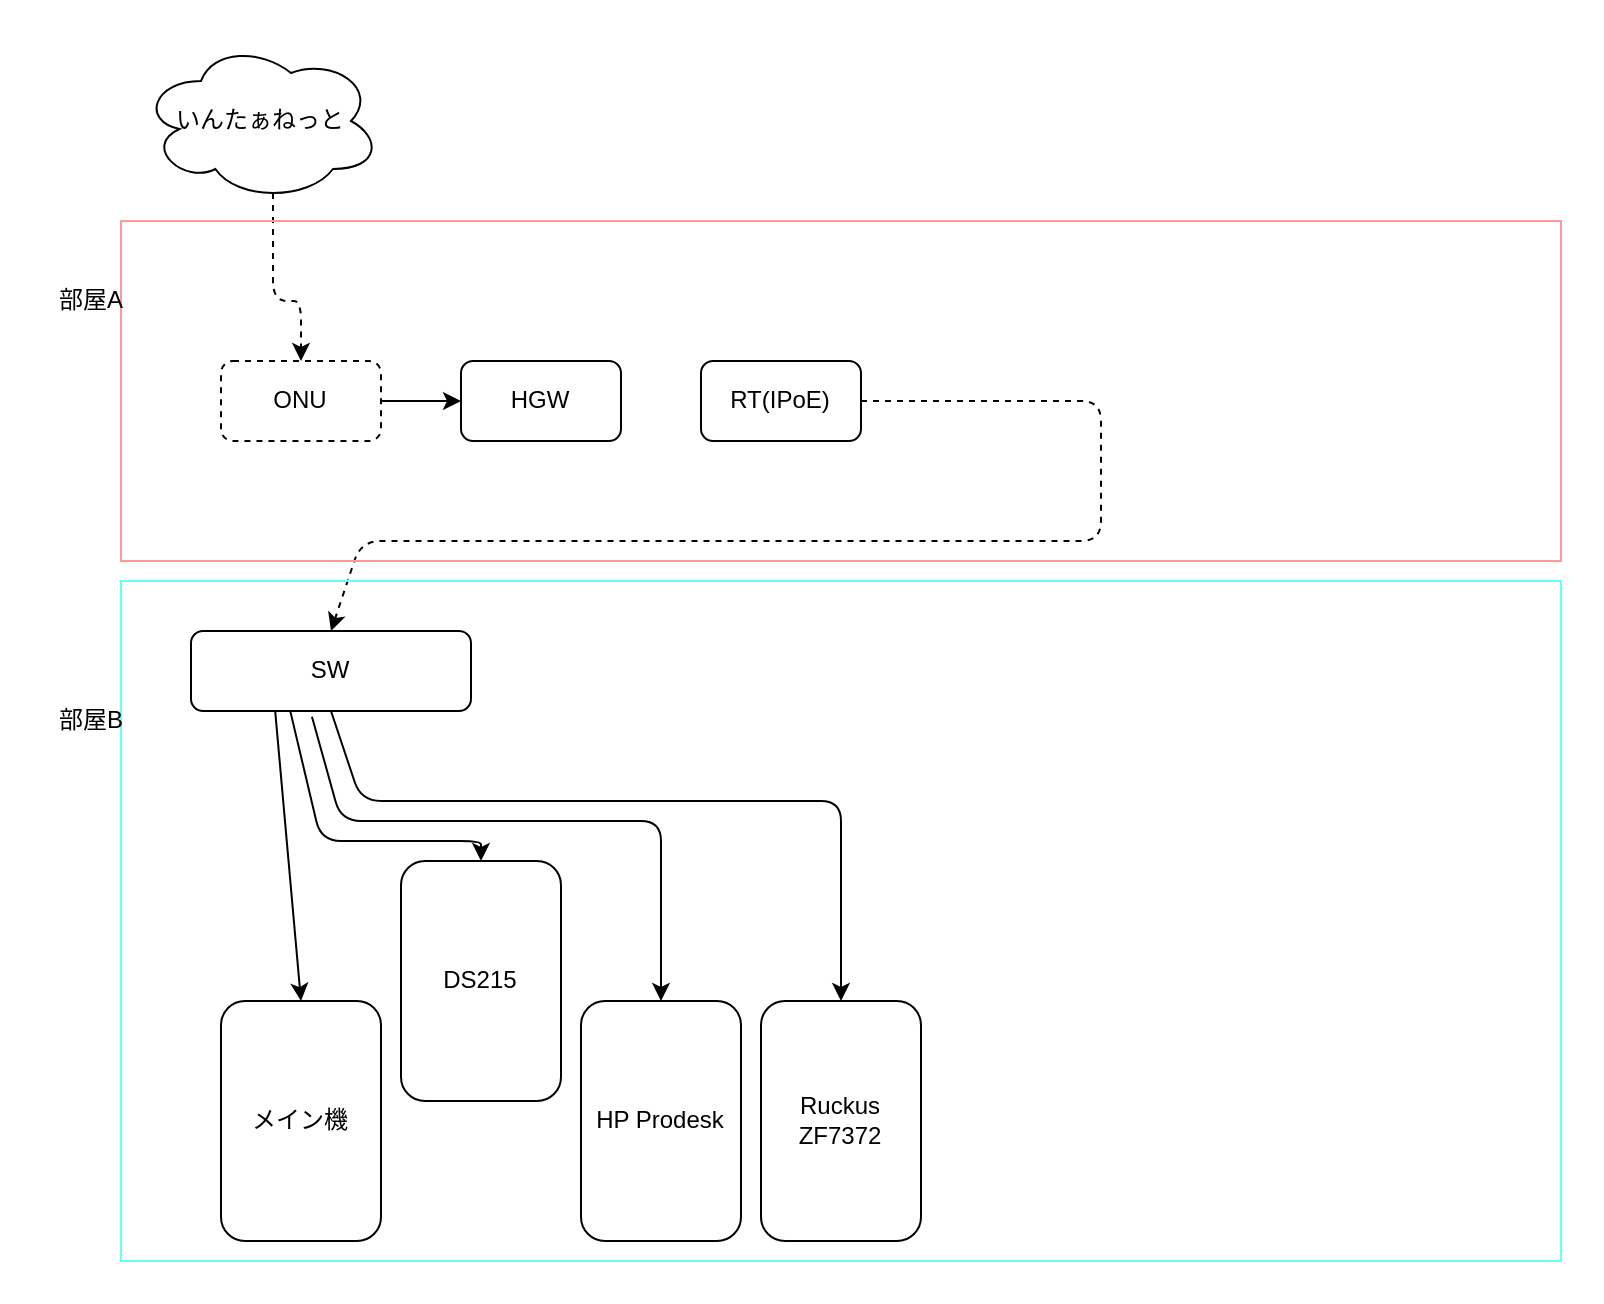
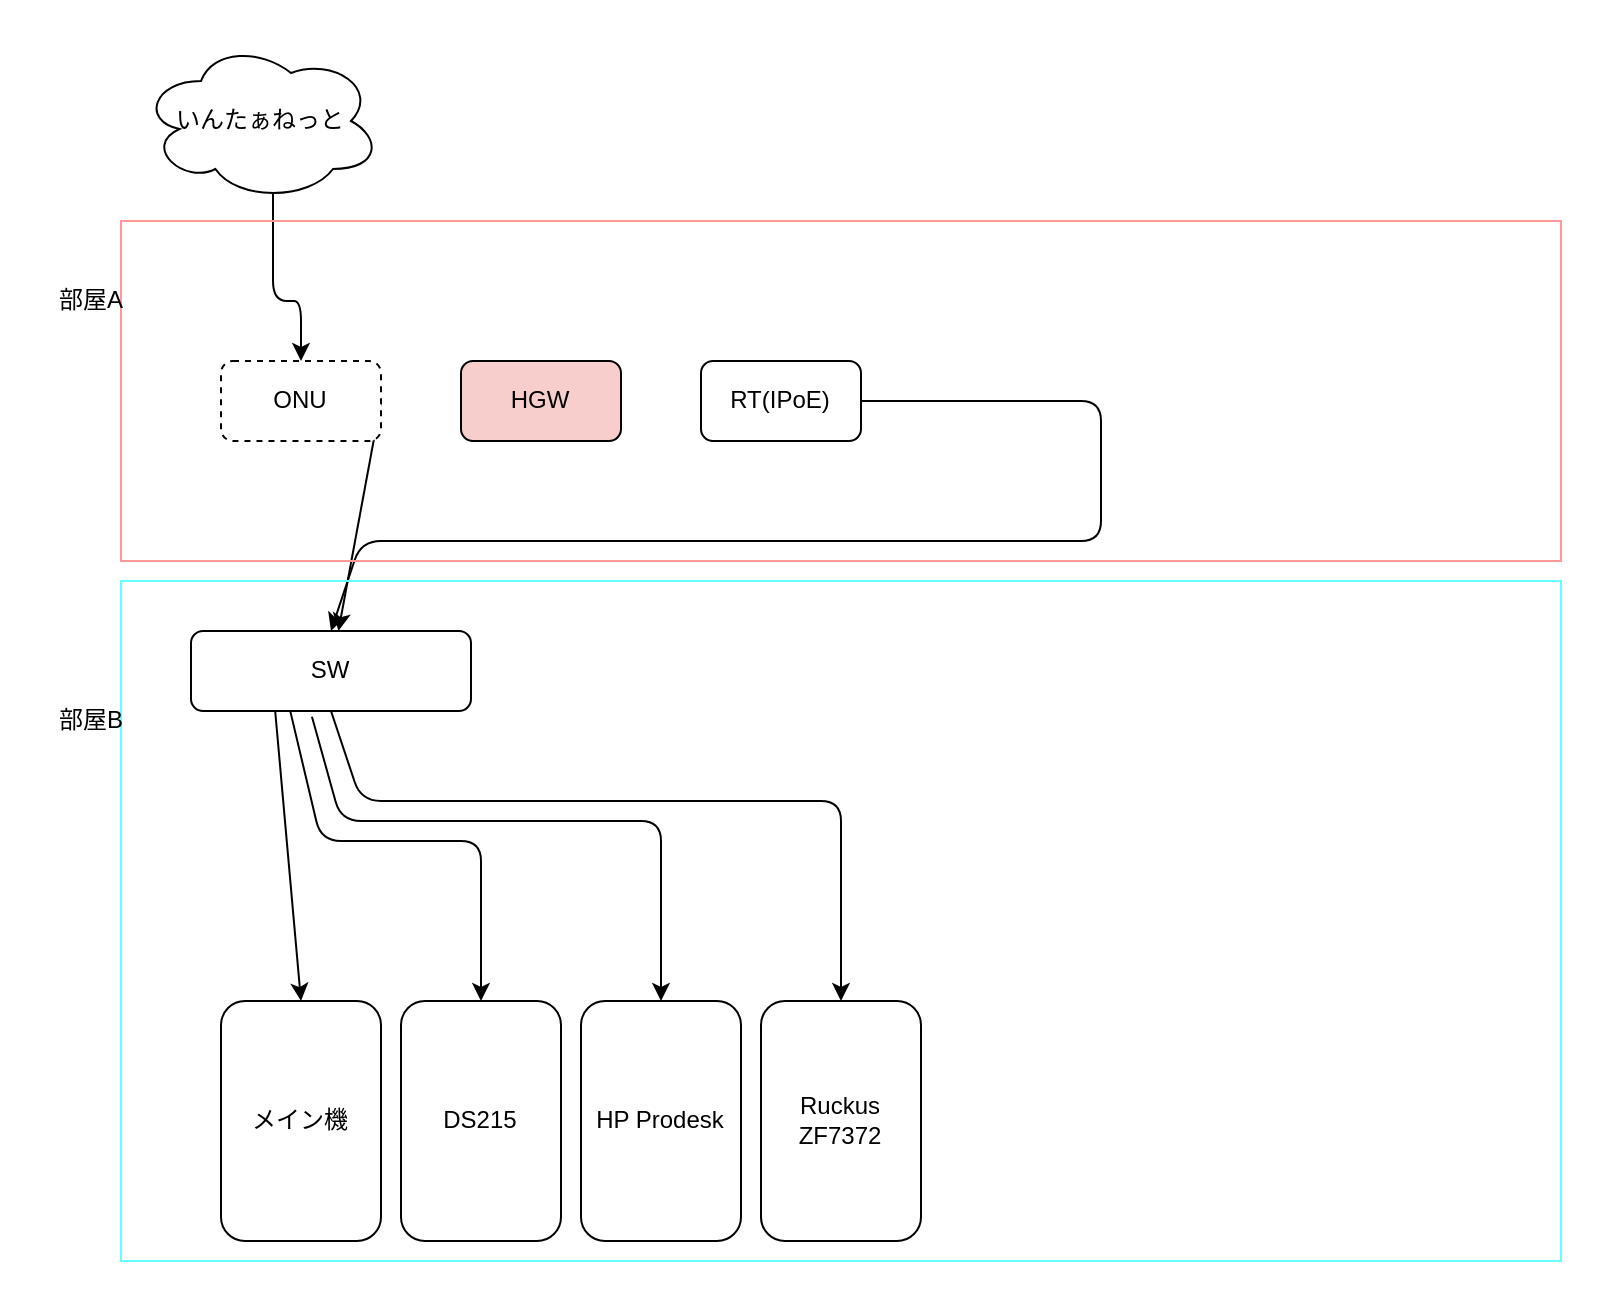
  <mxCell id="0" />
  <mxCell id="1" parent="0" />
- <mxCell id="2" style="edgeStyle=none;html=1;exitX=1;exitY=0.5;exitDx=0;exitDy=0;entryX=0;entryY=0.5;entryDx=0;entryDy=0;" parent="1" source="3" target="4" edge="1"><mxGeometry relative="1" as="geometry" /></mxCell>
+ <mxCell id="2" style="edgeStyle=none;html=1;exitX=1;exitY=0.5;exitDx=0;exitDy=0;" parent="1" source="3" target="13" edge="1"><mxGeometry relative="1" as="geometry" /></mxCell>
  <mxCell id="3" value="ONU" style="rounded=1;whiteSpace=wrap;html=1;dashed=1;" parent="1" vertex="1"><mxGeometry x="110" y="180" width="80" height="40" as="geometry" /></mxCell>
- <mxCell id="4" value="HGW" style="rounded=1;whiteSpace=wrap;html=1;" parent="1" vertex="1"><mxGeometry x="230" y="180" width="80" height="40" as="geometry" /></mxCell>
- <mxCell id="5" style="edgeStyle=none;html=1;exitX=0.55;exitY=0.95;exitDx=0;exitDy=0;exitPerimeter=0;entryX=0.5;entryY=0;entryDx=0;entryDy=0;dashed=1;" parent="1" source="6" target="3" edge="1"><mxGeometry relative="1" as="geometry"><Array as="points"><mxPoint x="136" y="150" /><mxPoint x="150" y="150" /></Array></mxGeometry></mxCell>
+ <mxCell id="4" value="HGW" style="rounded=1;whiteSpace=wrap;html=1;fillColor=#f8cecc;" parent="1" vertex="1"><mxGeometry x="230" y="180" width="80" height="40" as="geometry" /></mxCell>
+ <mxCell id="5" style="edgeStyle=none;html=1;exitX=0.55;exitY=0.95;exitDx=0;exitDy=0;exitPerimeter=0;entryX=0.5;entryY=0;entryDx=0;entryDy=0;" parent="1" source="6" target="3" edge="1"><mxGeometry relative="1" as="geometry"><Array as="points"><mxPoint x="136" y="150" /><mxPoint x="150" y="150" /></Array></mxGeometry></mxCell>
  <mxCell id="6" value="いんたぁねっと" style="ellipse;shape=cloud;whiteSpace=wrap;html=1;" parent="1" vertex="1"><mxGeometry x="70" y="20" width="120" height="80" as="geometry" /></mxCell>
- <mxCell id="7" style="edgeStyle=none;html=1;exitX=1;exitY=0.5;exitDx=0;exitDy=0;entryX=0.5;entryY=0;entryDx=0;entryDy=0;dashed=1;" parent="1" source="8" target="13" edge="1"><mxGeometry relative="1" as="geometry"><Array as="points"><mxPoint x="550" y="200" /><mxPoint x="550" y="270" /><mxPoint x="180" y="270" /></Array><mxPoint x="510" y="220" as="sourcePoint" /></mxGeometry></mxCell>
+ <mxCell id="7" style="edgeStyle=none;html=1;exitX=1;exitY=0.5;exitDx=0;exitDy=0;entryX=0.5;entryY=0;entryDx=0;entryDy=0;" parent="1" source="8" target="13" edge="1"><mxGeometry relative="1" as="geometry"><Array as="points"><mxPoint x="550" y="200" /><mxPoint x="550" y="270" /><mxPoint x="180" y="270" /></Array><mxPoint x="510" y="220" as="sourcePoint" /></mxGeometry></mxCell>
  <mxCell id="8" value="RT(IPoE)" style="rounded=1;whiteSpace=wrap;html=1;" parent="1" vertex="1"><mxGeometry x="350" y="180" width="80" height="40" as="geometry" /></mxCell>
  <mxCell id="9" style="edgeStyle=none;html=1;entryX=0.5;entryY=0;entryDx=0;entryDy=0;exitX=0.3;exitY=0.975;exitDx=0;exitDy=0;exitPerimeter=0;" parent="1" target="21" edge="1" source="13"><mxGeometry relative="1" as="geometry"><mxPoint x="150" y="330" as="sourcePoint" /><mxPoint x="140" y="490" as="targetPoint" /></mxGeometry></mxCell>
  <mxCell id="10" style="edgeStyle=none;html=1;entryX=0.5;entryY=0;entryDx=0;entryDy=0;exitX=0.355;exitY=1.008;exitDx=0;exitDy=0;exitPerimeter=0;" edge="1" parent="1" source="13" target="14"><mxGeometry relative="1" as="geometry"><mxPoint x="160" y="330" as="sourcePoint" /><Array as="points"><mxPoint x="160" y="420" /><mxPoint x="240" y="420" /></Array></mxGeometry></mxCell>
  <mxCell id="11" style="edgeStyle=none;html=1;entryX=0.5;entryY=0;entryDx=0;entryDy=0;exitX=0.432;exitY=1.071;exitDx=0;exitDy=0;exitPerimeter=0;" edge="1" parent="1" source="13" target="15"><mxGeometry relative="1" as="geometry"><mxPoint x="180" y="320" as="sourcePoint" /><Array as="points"><mxPoint x="170" y="410" /><mxPoint x="330" y="410" /></Array></mxGeometry></mxCell>
  <mxCell id="12" style="edgeStyle=none;html=1;exitX=0.5;exitY=1;exitDx=0;exitDy=0;entryX=0.5;entryY=0;entryDx=0;entryDy=0;" edge="1" parent="1" source="13" target="16"><mxGeometry relative="1" as="geometry"><Array as="points"><mxPoint x="180" y="400" /><mxPoint x="420" y="400" /></Array></mxGeometry></mxCell>
  <mxCell id="13" value="SW" style="rounded=1;whiteSpace=wrap;html=1;" parent="1" vertex="1"><mxGeometry x="95" y="315" width="140" height="40" as="geometry" /></mxCell>
- <mxCell id="14" value="DS215" style="rounded=1;whiteSpace=wrap;html=1;fillColor=default;gradientColor=none;" parent="1" vertex="1"><mxGeometry x="200" y="430" width="80" height="120" as="geometry" /></mxCell>
+ <mxCell id="14" value="DS215" style="rounded=1;whiteSpace=wrap;html=1;fillColor=default;gradientColor=none;" parent="1" vertex="1"><mxGeometry x="200" y="500" width="80" height="120" as="geometry" /></mxCell>
  <mxCell id="15" value="HP Prodesk" style="rounded=1;whiteSpace=wrap;html=1;fillColor=default;gradientColor=none;" parent="1" vertex="1"><mxGeometry x="290" y="500" width="80" height="120" as="geometry" /></mxCell>
  <mxCell id="16" value="Ruckus ZF7372" style="rounded=1;whiteSpace=wrap;html=1;fillColor=default;gradientColor=none;" parent="1" vertex="1"><mxGeometry x="380" y="500" width="80" height="120" as="geometry" /></mxCell>
  <mxCell id="17" value="" style="rounded=0;whiteSpace=wrap;html=1;fillColor=none;gradientColor=none;strokeColor=#FF9999;" parent="1" vertex="1"><mxGeometry x="60" y="110" width="720" height="170" as="geometry" /></mxCell>
  <mxCell id="18" value="部屋A" style="text;html=1;align=center;verticalAlign=middle;resizable=0;points=[];autosize=1;strokeColor=none;fillColor=none;" parent="1" vertex="1"><mxGeometry x="20" y="140" width="50" height="20" as="geometry" /></mxCell>
  <mxCell id="19" value="" style="rounded=0;whiteSpace=wrap;html=1;fillColor=none;strokeColor=#66FFFF;" parent="1" vertex="1"><mxGeometry x="60" y="290" width="720" height="340" as="geometry" /></mxCell>
  <mxCell id="20" value="部屋B" style="text;html=1;align=center;verticalAlign=middle;resizable=0;points=[];autosize=1;strokeColor=none;fillColor=none;" parent="1" vertex="1"><mxGeometry x="20" y="350" width="50" height="20" as="geometry" /></mxCell>
  <mxCell id="21" value="メイン機" style="rounded=1;whiteSpace=wrap;html=1;fillColor=default;gradientColor=none;" parent="1" vertex="1"><mxGeometry x="110" y="500" width="80" height="120" as="geometry" /></mxCell>
